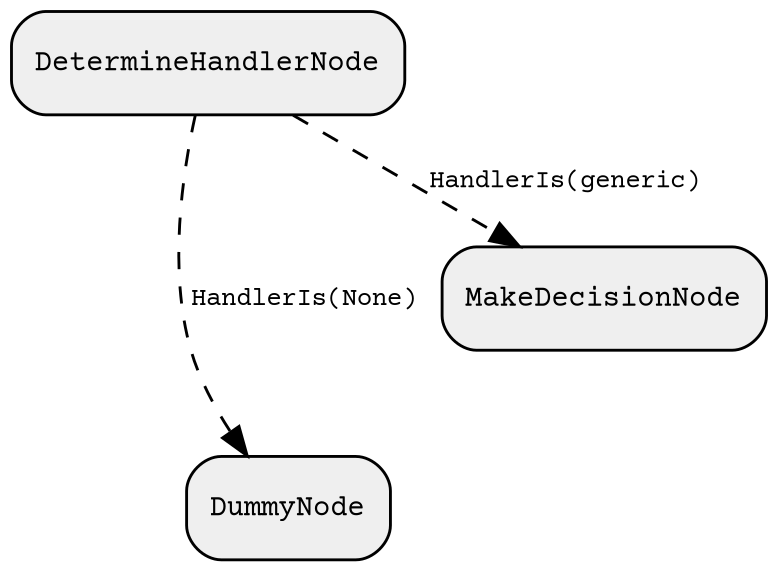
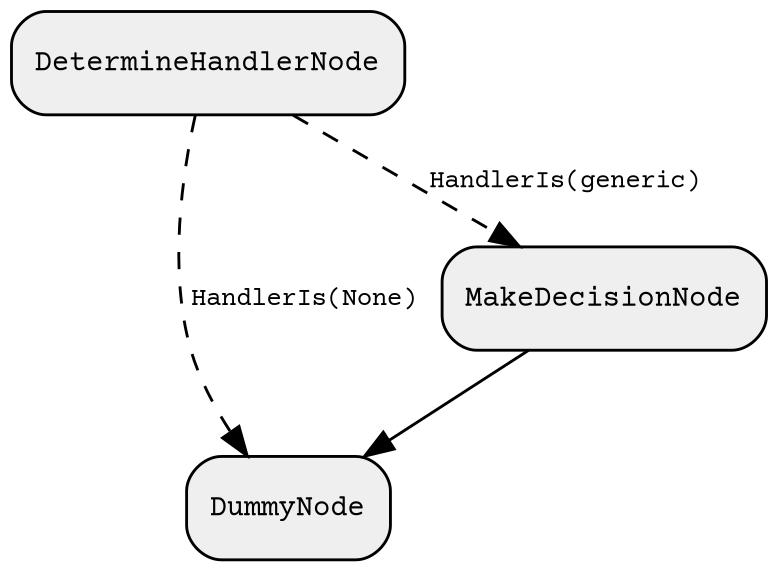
  digraph {
    compound=true
    fontname="Courier Prime"
    rankdir=TB
    node [fillcolor="#EFEFEF" fontname="Courier Prime" fontsize=10 shape=box style="rounded,filled"]
    edge [fontname="Courier Prime" fontsize=9 style=dashed]
    n1 [label=DummyNode]
    n2 [label=MakeDecisionNode]
    n3 [label=DetermineHandlerNode]
+   n2 -> n1 [style=solid]
    n3 -> n1 [label="HandlerIs(None)"]
    n3 -> n2 [label="HandlerIs(generic)"]
  }
